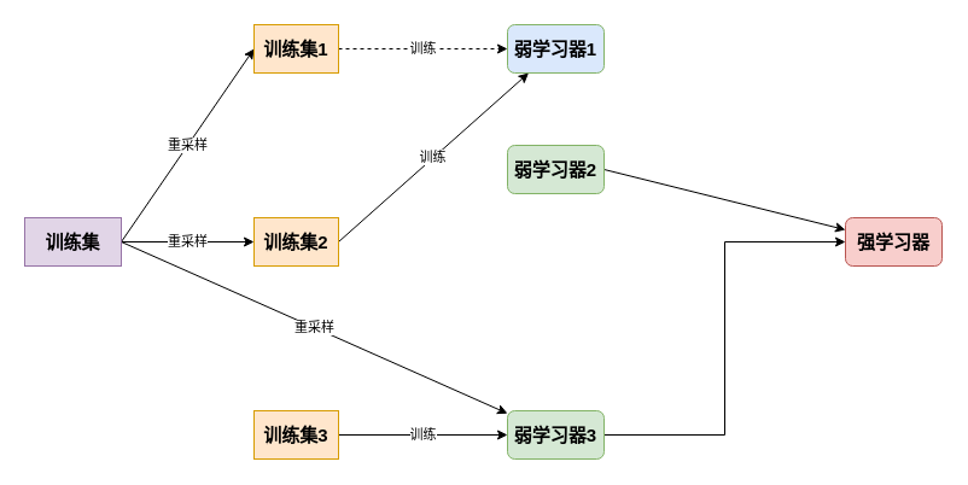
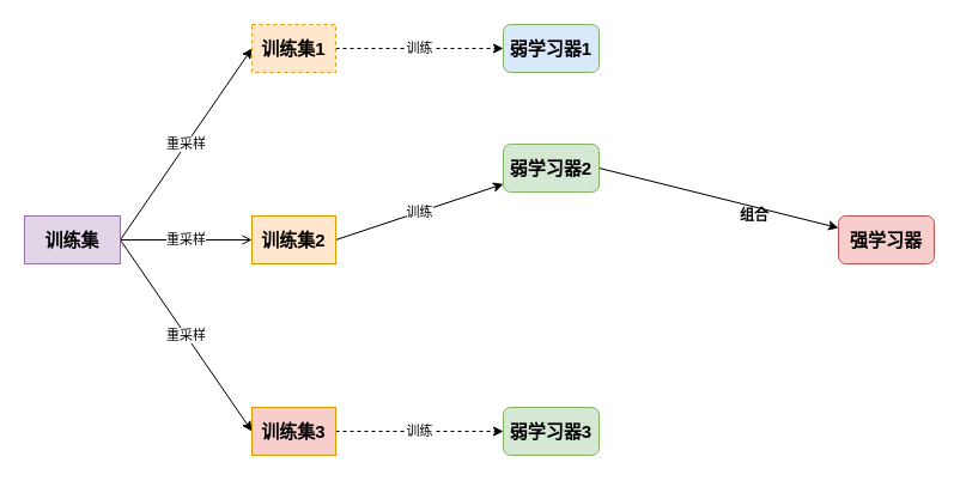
  <mxCell id="0" />
  <mxCell id="1" parent="0" />
  <mxCell id="2" value="重采样" style="rounded=0;orthogonalLoop=1;jettySize=auto;html=1;exitX=1;exitY=0.5;exitDx=0;exitDy=0;entryX=0;entryY=0.5;entryDx=0;entryDy=0;" parent="1" source="5" target="9" edge="1"><mxGeometry relative="1" as="geometry" /></mxCell>
- <mxCell id="3" value="重采样" style="edgeStyle=none;rounded=0;orthogonalLoop=1;jettySize=auto;html=1;exitX=1;exitY=0.5;exitDx=0;exitDy=0;entryX=0;entryY=0.5;entryDx=0;entryDy=0;" parent="1" source="5" target="11" edge="1"><mxGeometry relative="1" as="geometry" /></mxCell>
- <mxCell id="4" value="重采样" style="edgeStyle=none;rounded=0;orthogonalLoop=1;jettySize=auto;html=1;exitX=1;exitY=0.5;exitDx=0;exitDy=0;" parent="1" source="5" target="17" edge="1"><mxGeometry relative="1" as="geometry" /></mxCell>
+ <mxCell id="3" value="重采样" style="edgeStyle=none;rounded=0;orthogonalLoop=1;jettySize=auto;html=1;exitX=1;exitY=0.5;exitDx=0;exitDy=0;entryX=0;entryY=0.5;entryDx=0;entryDy=0;endArrow=open;" parent="1" source="5" target="11" edge="1"><mxGeometry relative="1" as="geometry" /></mxCell>
+ <mxCell id="4" value="重采样" style="edgeStyle=none;rounded=0;orthogonalLoop=1;jettySize=auto;html=1;exitX=1;exitY=0.5;exitDx=0;exitDy=0;entryX=0;entryY=0.5;entryDx=0;entryDy=0;" parent="1" source="5" target="15" edge="1"><mxGeometry relative="1" as="geometry" /></mxCell>
  <mxCell id="5" value="训练集" style="rounded=0;whiteSpace=wrap;html=1;fillColor=#e1d5e7;strokeColor=#9673a6;fontStyle=1;fontSize=15;" parent="1" vertex="1"><mxGeometry x="20" y="180" width="80" height="40" as="geometry" /></mxCell>
  <mxCell id="6" value="弱学习器1" style="rounded=1;whiteSpace=wrap;html=1;fontSize=15;fontStyle=1;fillColor=#dae8fc;strokeColor=#82b366;" parent="1" vertex="1"><mxGeometry x="420" y="20" width="80" height="40" as="geometry" /></mxCell>
  <mxCell id="7" value="强学习器" style="rounded=1;whiteSpace=wrap;html=1;fontSize=15;fontStyle=1;fillColor=#f8cecc;strokeColor=#b85450;" parent="1" vertex="1"><mxGeometry x="700" y="180" width="80" height="40" as="geometry" /></mxCell>
  <mxCell id="8" value="训练" style="edgeStyle=orthogonalEdgeStyle;rounded=0;orthogonalLoop=1;jettySize=auto;html=1;exitX=1;exitY=0.5;exitDx=0;exitDy=0;dashed=1;" parent="1" source="9" target="6" edge="1"><mxGeometry relative="1" as="geometry" /></mxCell>
- <mxCell id="9" value="训练集1" style="rounded=0;whiteSpace=wrap;html=1;fillColor=#ffe6cc;strokeColor=#d79b00;fontStyle=1;fontSize=15;" parent="1" vertex="1"><mxGeometry x="210" y="20" width="70" height="40" as="geometry" /></mxCell>
- <mxCell id="10" value="训练" style="edgeStyle=none;rounded=0;orthogonalLoop=1;jettySize=auto;html=1;exitX=1;exitY=0.5;exitDx=0;exitDy=0;" parent="1" source="11" target="6" edge="1"><mxGeometry relative="1" as="geometry" /></mxCell>
+ <mxCell id="9" value="训练集1" style="rounded=0;whiteSpace=wrap;html=1;fillColor=#ffe6cc;strokeColor=#d79b00;fontStyle=1;fontSize=15;dashed=1;" parent="1" vertex="1"><mxGeometry x="210" y="20" width="70" height="40" as="geometry" /></mxCell>
+ <mxCell id="10" value="训练" style="edgeStyle=none;rounded=0;orthogonalLoop=1;jettySize=auto;html=1;exitX=1;exitY=0.5;exitDx=0;exitDy=0;" parent="1" source="11" target="13" edge="1"><mxGeometry relative="1" as="geometry" /></mxCell>
  <mxCell id="11" value="训练集2" style="rounded=0;whiteSpace=wrap;html=1;fillColor=#ffe6cc;strokeColor=#d79b00;fontStyle=1;fontSize=15;" parent="1" vertex="1"><mxGeometry x="210" y="180" width="70" height="40" as="geometry" /></mxCell>
  <mxCell id="12" style="edgeStyle=none;rounded=0;orthogonalLoop=1;jettySize=auto;html=1;exitX=1;exitY=0.5;exitDx=0;exitDy=0;" parent="1" source="13" target="7" edge="1"><mxGeometry relative="1" as="geometry" /></mxCell>
  <mxCell id="13" value="弱学习器2" style="rounded=1;whiteSpace=wrap;html=1;fontSize=15;fontStyle=1;fillColor=#d5e8d4;strokeColor=#82b366;" parent="1" vertex="1"><mxGeometry x="420" y="120" width="80" height="40" as="geometry" /></mxCell>
- <mxCell id="14" value="训练" style="edgeStyle=none;rounded=0;orthogonalLoop=1;jettySize=auto;html=1;exitX=1;exitY=0.5;exitDx=0;exitDy=0;entryX=0;entryY=0.5;entryDx=0;entryDy=0;" parent="1" source="15" target="17" edge="1"><mxGeometry relative="1" as="geometry" /></mxCell>
- <mxCell id="15" value="训练集3" style="rounded=0;whiteSpace=wrap;html=1;fillColor=#ffe6cc;strokeColor=#d79b00;fontStyle=1;fontSize=15;" parent="1" vertex="1"><mxGeometry x="210" y="340" width="70" height="40" as="geometry" /></mxCell>
- <mxCell id="16" style="edgeStyle=orthogonalEdgeStyle;rounded=0;orthogonalLoop=1;jettySize=auto;html=1;exitX=1;exitY=0.5;exitDx=0;exitDy=0;entryX=0;entryY=0.5;entryDx=0;entryDy=0;" parent="1" source="17" target="7" edge="1"><mxGeometry relative="1" as="geometry" /></mxCell>
+ <mxCell id="14" value="训练" style="edgeStyle=none;rounded=0;orthogonalLoop=1;jettySize=auto;html=1;exitX=1;exitY=0.5;exitDx=0;exitDy=0;entryX=0;entryY=0.5;entryDx=0;entryDy=0;dashed=1;" parent="1" source="15" target="17" edge="1"><mxGeometry relative="1" as="geometry" /></mxCell>
+ <mxCell id="15" value="训练集3" style="rounded=0;whiteSpace=wrap;html=1;fillColor=#f8cecc;strokeColor=#d79b00;fontStyle=1;fontSize=15;" parent="1" vertex="1"><mxGeometry x="210" y="340" width="70" height="40" as="geometry" /></mxCell>
  <mxCell id="17" value="弱学习器3" style="rounded=1;whiteSpace=wrap;html=1;fontSize=15;fontStyle=1;fillColor=#d5e8d4;strokeColor=#82b366;" parent="1" vertex="1"><mxGeometry x="420" y="340" width="80" height="40" as="geometry" /></mxCell>
+ <mxCell id="18" value="组合" style="text;html=1;strokeColor=none;fillColor=none;align=center;verticalAlign=middle;whiteSpace=wrap;rounded=0;fontStyle=1" parent="1" vertex="1"><mxGeometry x="610" y="170" width="40" height="20" as="geometry" /></mxCell>
